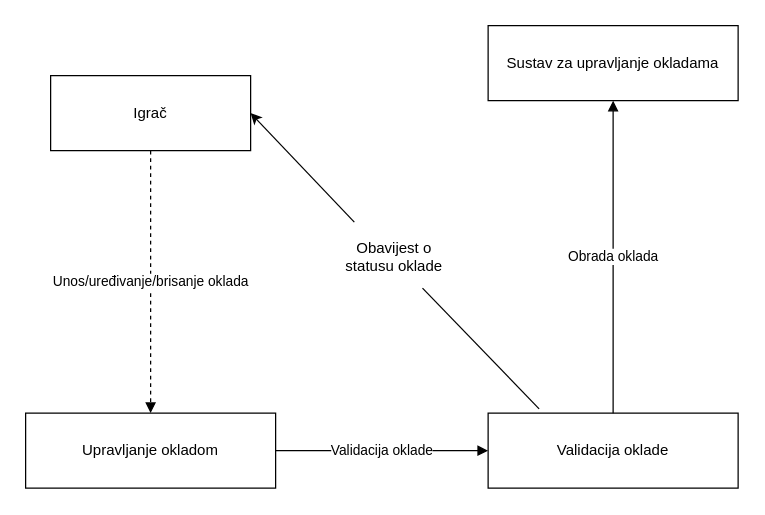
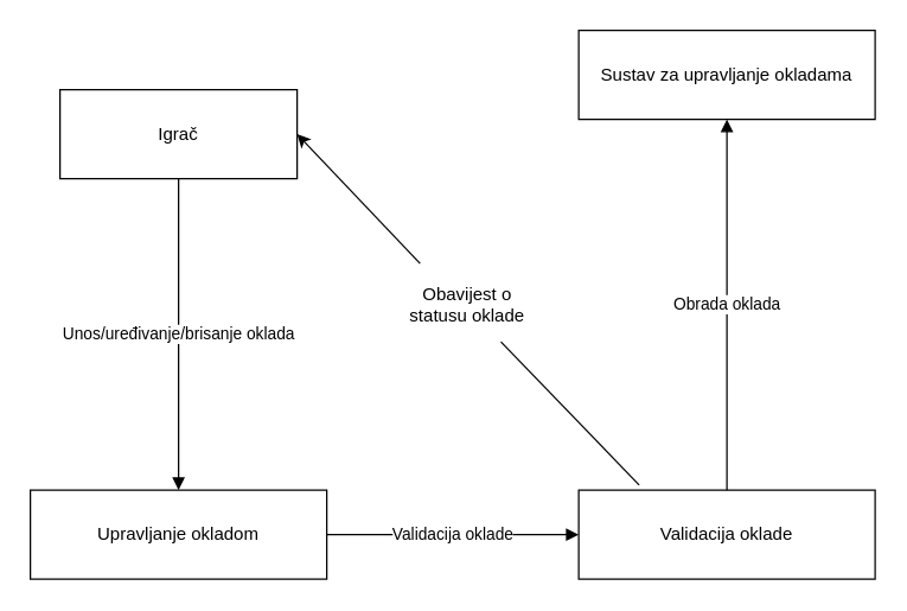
  <mxCell id="0" />
  <mxCell id="1" parent="0" />
  <mxCell id="2" value="Igrač" style="rounded=0;whiteSpace=wrap;html=1;" vertex="1" parent="1"><mxGeometry x="40" y="60" width="160" height="60" as="geometry" /></mxCell>
  <mxCell id="3" value="Upravljanje okladom" style="rounded=0;whiteSpace=wrap;html=1;" vertex="1" parent="1"><mxGeometry x="20" y="330" width="200" height="60" as="geometry" /></mxCell>
  <mxCell id="4" value="Validacija oklade" style="rounded=0;whiteSpace=wrap;html=1;" vertex="1" parent="1"><mxGeometry x="390" y="330" width="200" height="60" as="geometry" /></mxCell>
  <mxCell id="5" value="Sustav za upravljanje okladama" style="rounded=0;whiteSpace=wrap;html=1;" vertex="1" parent="1"><mxGeometry x="390" y="20" width="200" height="60" as="geometry" /></mxCell>
- <mxCell id="6" value="Unos/uređivanje/brisanje oklada" style="edgeStyle=orthogonalEdgeStyle;rounded=0;orthogonalLoop=1;jettySize=auto;html=1;endArrow=block;endFill=1;dashed=1;" edge="1" parent="1" source="2" target="3"><mxGeometry relative="1" as="geometry" /></mxCell>
+ <mxCell id="6" value="Unos/uređivanje/brisanje oklada" style="edgeStyle=orthogonalEdgeStyle;rounded=0;orthogonalLoop=1;jettySize=auto;html=1;endArrow=block;endFill=1;" edge="1" parent="1" source="2" target="3"><mxGeometry relative="1" as="geometry" /></mxCell>
  <mxCell id="7" value="Validacija oklade" style="edgeStyle=orthogonalEdgeStyle;rounded=0;orthogonalLoop=1;jettySize=auto;html=1;endArrow=block;endFill=1;" edge="1" parent="1" source="3" target="4"><mxGeometry relative="1" as="geometry" /></mxCell>
  <mxCell id="8" value="Obrada oklada" style="edgeStyle=orthogonalEdgeStyle;rounded=0;orthogonalLoop=1;jettySize=auto;html=1;endArrow=block;endFill=1;" edge="1" parent="1" source="4" target="5"><mxGeometry relative="1" as="geometry" /></mxCell>
  <mxCell id="9" value="" style="endArrow=classic;html=1;rounded=0;exitX=0.144;exitY=-0.057;exitDx=0;exitDy=0;exitPerimeter=0;entryX=1;entryY=0.5;entryDx=0;entryDy=0;" edge="1" parent="1" source="10" target="2"><mxGeometry width="50" height="50" relative="1" as="geometry"><mxPoint x="300" y="210" as="sourcePoint" /><mxPoint x="350" y="160" as="targetPoint" /></mxGeometry></mxCell>
  <mxCell id="10" value="Obavijest o statusu oklade" style="text;html=1;align=center;verticalAlign=middle;whiteSpace=wrap;rounded=0;" vertex="1" parent="1"><mxGeometry x="270" y="180" width="90" height="50" as="geometry" /></mxCell>
  <mxCell id="11" value="" style="endArrow=none;html=1;rounded=0;entryX=0.75;entryY=1;entryDx=0;entryDy=0;exitX=0.204;exitY=-0.057;exitDx=0;exitDy=0;exitPerimeter=0;" edge="1" parent="1" source="4" target="10"><mxGeometry width="50" height="50" relative="1" as="geometry"><mxPoint x="390" y="300" as="sourcePoint" /><mxPoint x="440" y="250" as="targetPoint" /></mxGeometry></mxCell>
